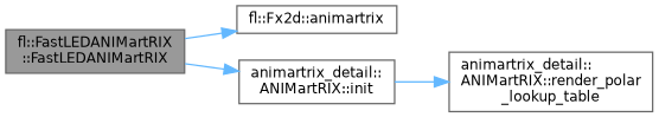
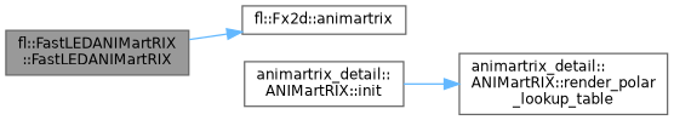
  digraph {
    rankdir=LR
    node [color=grey40 fillcolor=white fontname=Helvetica fontsize=10 shape=box style=filled]
    edge [color=steelblue1 fontname=Helvetica fontsize=10 labelfontname=Helvetica labelfontsize=10 style=solid]
    n1 [color=gray40 fillcolor=grey60 fontcolor=black height=0.2 label="fl::FastLEDANIMartRIX\l::FastLEDANIMartRIX" width=0.4]
    n2 [height=0.2 label="fl::Fx2d::animartrix" width=0.4]
    n3 [height=0.2 label="animartrix_detail::\lANIMartRIX::init" width=0.4]
    n4 [height=0.2 label="animartrix_detail::\lANIMartRIX::render_polar\l_lookup_table" width=0.4]
    n1 -> n2
-   n1 -> n3
    n3 -> n4
  }
